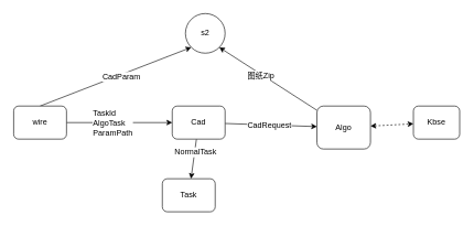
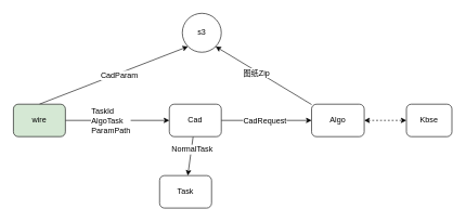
  <mxCell id="0" />
  <mxCell id="1" parent="0" />
  <mxCell id="2" value="" style="rounded=0;orthogonalLoop=1;jettySize=auto;html=1;entryX=0;entryY=0.5;entryDx=0;entryDy=0;" edge="1" parent="1" source="6" target="11"><mxGeometry relative="1" as="geometry"><mxPoint x="260" y="50" as="targetPoint" /></mxGeometry></mxCell>
  <mxCell id="3" value="&lt;div style=&quot;text-align: left&quot;&gt;TaskId&lt;/div&gt;&lt;div style=&quot;text-align: left&quot;&gt;AlgoTask&lt;/div&gt;&lt;div style=&quot;text-align: left&quot;&gt;ParamPath&lt;/div&gt;" style="text;html=1;resizable=0;points=[];align=center;verticalAlign=middle;labelBackgroundColor=#ffffff;" vertex="1" connectable="0" parent="2"><mxGeometry x="-0.343" y="2" relative="1" as="geometry"><mxPoint x="16" y="2" as="offset" /></mxGeometry></mxCell>
  <mxCell id="4" style="rounded=0;orthogonalLoop=1;jettySize=auto;html=1;exitX=0.5;exitY=0;exitDx=0;exitDy=0;entryX=0;entryY=1;entryDx=0;entryDy=0;" edge="1" parent="1" source="6" target="17"><mxGeometry relative="1" as="geometry" /></mxCell>
  <mxCell id="5" value="CadParam" style="text;html=1;resizable=0;points=[];align=center;verticalAlign=middle;labelBackgroundColor=#ffffff;" vertex="1" connectable="0" parent="4"><mxGeometry x="0.061" y="-3" relative="1" as="geometry"><mxPoint as="offset" /></mxGeometry></mxCell>
- <mxCell id="6" value="wire" style="rounded=1;whiteSpace=wrap;html=1;" vertex="1" parent="1"><mxGeometry x="20" y="160" width="80" height="50" as="geometry" /></mxCell>
+ <mxCell id="6" value="wire" style="rounded=1;whiteSpace=wrap;html=1;fillColor=#d5e8d4;" vertex="1" parent="1"><mxGeometry x="20" y="160" width="80" height="50" as="geometry" /></mxCell>
  <mxCell id="7" value="" style="edgeStyle=none;rounded=0;orthogonalLoop=1;jettySize=auto;html=1;" edge="1" parent="1" source="11" target="15"><mxGeometry relative="1" as="geometry" /></mxCell>
  <mxCell id="8" value="&lt;div style=&quot;text-align: left&quot;&gt;CadRequest&lt;/div&gt;" style="text;html=1;resizable=0;points=[];align=center;verticalAlign=middle;labelBackgroundColor=#ffffff;" vertex="1" connectable="0" parent="7"><mxGeometry x="0.335" y="2" relative="1" as="geometry"><mxPoint x="-27" y="2" as="offset" /></mxGeometry></mxCell>
  <mxCell id="9" value="" style="edgeStyle=none;rounded=0;orthogonalLoop=1;jettySize=auto;html=1;startArrow=none;startFill=0;" edge="1" parent="1" source="11" target="19"><mxGeometry relative="1" as="geometry" /></mxCell>
  <mxCell id="10" value="NormalTask" style="text;html=1;resizable=0;points=[];align=center;verticalAlign=middle;labelBackgroundColor=#ffffff;" vertex="1" connectable="0" parent="9"><mxGeometry x="-0.344" y="1" relative="1" as="geometry"><mxPoint as="offset" /></mxGeometry></mxCell>
  <mxCell id="11" value="Cad" style="rounded=1;whiteSpace=wrap;html=1;" vertex="1" parent="1"><mxGeometry x="260" y="160" width="80" height="50" as="geometry" /></mxCell>
  <mxCell id="12" value="" style="edgeStyle=none;rounded=0;orthogonalLoop=1;jettySize=auto;html=1;startArrow=classic;startFill=1;dashed=1;" edge="1" parent="1" source="15" target="16"><mxGeometry relative="1" as="geometry" /></mxCell>
  <mxCell id="13" value="" style="edgeStyle=none;rounded=0;orthogonalLoop=1;jettySize=auto;html=1;entryX=1;entryY=1;entryDx=0;entryDy=0;" edge="1" parent="1" source="15" target="17"><mxGeometry relative="1" as="geometry"><mxPoint x="519.5" y="80" as="targetPoint" /></mxGeometry></mxCell>
  <mxCell id="14" value="图纸Zip&lt;br&gt;" style="text;html=1;resizable=0;points=[];align=center;verticalAlign=middle;labelBackgroundColor=#ffffff;" vertex="1" connectable="0" parent="13"><mxGeometry x="0.149" y="2" relative="1" as="geometry"><mxPoint as="offset" /></mxGeometry></mxCell>
- <mxCell id="15" value="Algo" style="rounded=1;whiteSpace=wrap;html=1;" vertex="1" parent="1"><mxGeometry x="479" y="160" width="81" height="65" as="geometry" /></mxCell>
+ <mxCell id="15" value="Algo" style="rounded=1;whiteSpace=wrap;html=1;" vertex="1" parent="1"><mxGeometry x="479" y="160" width="81" height="50" as="geometry" /></mxCell>
  <mxCell id="16" value="Kbse" style="rounded=1;whiteSpace=wrap;html=1;" vertex="1" parent="1"><mxGeometry x="625" y="160" width="70" height="50" as="geometry" /></mxCell>
- <mxCell id="17" value="s2" style="ellipse;whiteSpace=wrap;html=1;aspect=fixed;" vertex="1" parent="1"><mxGeometry x="280" y="20" width="60" height="60" as="geometry" /></mxCell>
+ <mxCell id="17" value="s3" style="ellipse;whiteSpace=wrap;html=1;aspect=fixed;" vertex="1" parent="1"><mxGeometry x="280" y="20" width="60" height="60" as="geometry" /></mxCell>
  <mxCell id="18" value="&lt;div style=&quot;text-align: left&quot;&gt;&lt;br&gt;&lt;/div&gt;" style="text;html=1;resizable=0;points=[];align=center;verticalAlign=middle;labelBackgroundColor=#ffffff;" vertex="1" connectable="0" parent="1"><mxGeometry x="150" y="220" as="geometry"><mxPoint x="16" y="2" as="offset" /></mxGeometry></mxCell>
  <mxCell id="19" value="Task" style="rounded=1;whiteSpace=wrap;html=1;" vertex="1" parent="1"><mxGeometry x="245" y="270" width="80" height="50" as="geometry" /></mxCell>
